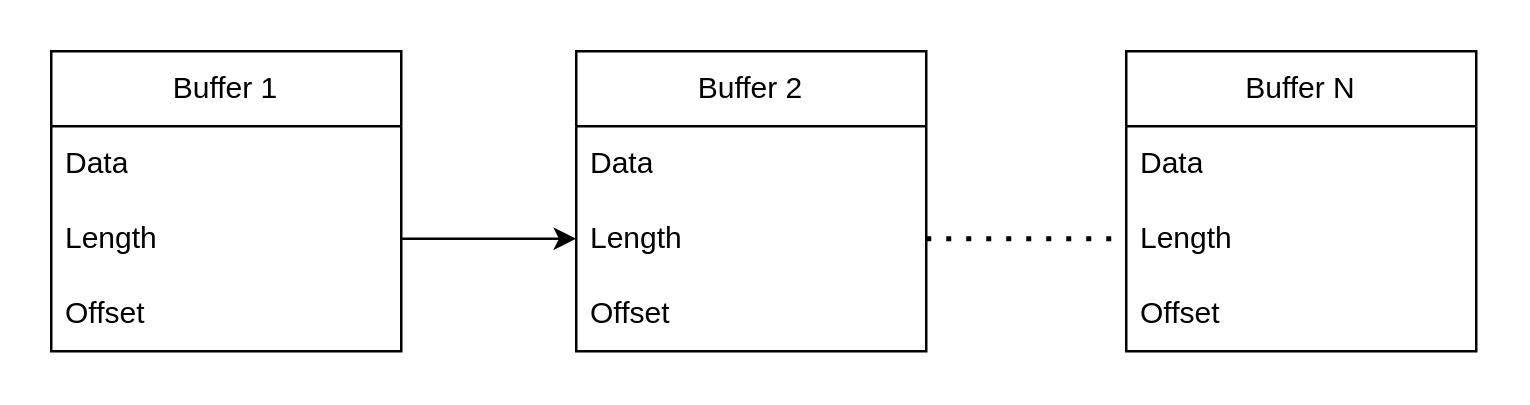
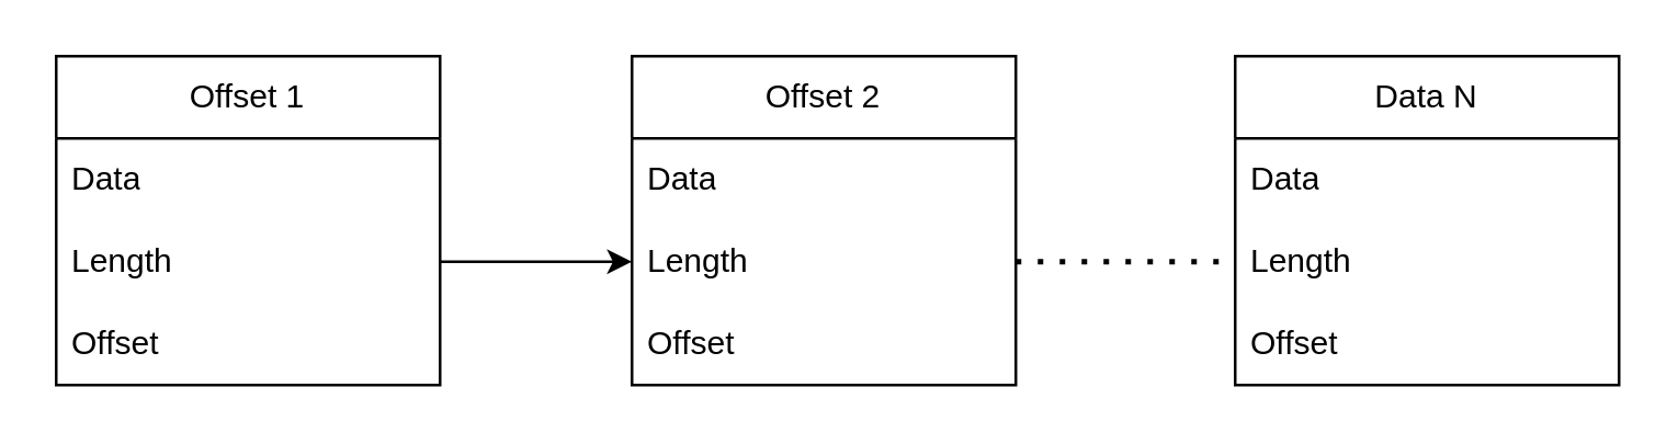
  <mxCell id="0" />
  <mxCell id="1" parent="0" />
- <mxCell id="2" value="Buffer 1" style="swimlane;fontStyle=0;childLayout=stackLayout;horizontal=1;startSize=30;horizontalStack=0;resizeParent=1;resizeParentMax=0;resizeLast=0;collapsible=1;marginBottom=0;whiteSpace=wrap;html=1;" vertex="1" parent="1"><mxGeometry x="20" y="20" width="140" height="120" as="geometry" /></mxCell>
+ <mxCell id="2" value="Offset 1" style="swimlane;fontStyle=0;childLayout=stackLayout;horizontal=1;startSize=30;horizontalStack=0;resizeParent=1;resizeParentMax=0;resizeLast=0;collapsible=1;marginBottom=0;whiteSpace=wrap;html=1;" vertex="1" parent="1"><mxGeometry x="20" y="20" width="140" height="120" as="geometry" /></mxCell>
  <mxCell id="3" value="Data" style="text;strokeColor=none;fillColor=none;align=left;verticalAlign=middle;spacingLeft=4;spacingRight=4;overflow=hidden;points=[[0,0.5],[1,0.5]];portConstraint=eastwest;rotatable=0;whiteSpace=wrap;html=1;" vertex="1" parent="2"><mxGeometry y="30" width="140" height="30" as="geometry" /></mxCell>
  <mxCell id="4" value="Length" style="text;strokeColor=none;fillColor=none;align=left;verticalAlign=middle;spacingLeft=4;spacingRight=4;overflow=hidden;points=[[0,0.5],[1,0.5]];portConstraint=eastwest;rotatable=0;whiteSpace=wrap;html=1;" vertex="1" parent="2"><mxGeometry y="60" width="140" height="30" as="geometry" /></mxCell>
  <mxCell id="5" value="Offset" style="text;strokeColor=none;fillColor=none;align=left;verticalAlign=middle;spacingLeft=4;spacingRight=4;overflow=hidden;points=[[0,0.5],[1,0.5]];portConstraint=eastwest;rotatable=0;whiteSpace=wrap;html=1;" vertex="1" parent="2"><mxGeometry y="90" width="140" height="30" as="geometry" /></mxCell>
- <mxCell id="6" value="Buffer 2" style="swimlane;fontStyle=0;childLayout=stackLayout;horizontal=1;startSize=30;horizontalStack=0;resizeParent=1;resizeParentMax=0;resizeLast=0;collapsible=1;marginBottom=0;whiteSpace=wrap;html=1;" vertex="1" parent="1"><mxGeometry x="230" y="20" width="140" height="120" as="geometry" /></mxCell>
+ <mxCell id="6" value="Offset 2" style="swimlane;fontStyle=0;childLayout=stackLayout;horizontal=1;startSize=30;horizontalStack=0;resizeParent=1;resizeParentMax=0;resizeLast=0;collapsible=1;marginBottom=0;whiteSpace=wrap;html=1;" vertex="1" parent="1"><mxGeometry x="230" y="20" width="140" height="120" as="geometry" /></mxCell>
  <mxCell id="7" value="Data" style="text;strokeColor=none;fillColor=none;align=left;verticalAlign=middle;spacingLeft=4;spacingRight=4;overflow=hidden;points=[[0,0.5],[1,0.5]];portConstraint=eastwest;rotatable=0;whiteSpace=wrap;html=1;" vertex="1" parent="6"><mxGeometry y="30" width="140" height="30" as="geometry" /></mxCell>
  <mxCell id="8" value="Length" style="text;strokeColor=none;fillColor=none;align=left;verticalAlign=middle;spacingLeft=4;spacingRight=4;overflow=hidden;points=[[0,0.5],[1,0.5]];portConstraint=eastwest;rotatable=0;whiteSpace=wrap;html=1;" vertex="1" parent="6"><mxGeometry y="60" width="140" height="30" as="geometry" /></mxCell>
  <mxCell id="9" value="Offset" style="text;strokeColor=none;fillColor=none;align=left;verticalAlign=middle;spacingLeft=4;spacingRight=4;overflow=hidden;points=[[0,0.5],[1,0.5]];portConstraint=eastwest;rotatable=0;whiteSpace=wrap;html=1;" vertex="1" parent="6"><mxGeometry y="90" width="140" height="30" as="geometry" /></mxCell>
  <mxCell id="10" value="" style="edgeStyle=orthogonalEdgeStyle;rounded=0;orthogonalLoop=1;jettySize=auto;html=1;entryX=0;entryY=0.5;entryDx=0;entryDy=0;" edge="1" parent="1" source="4" target="8"><mxGeometry relative="1" as="geometry" /></mxCell>
  <mxCell id="11" value="" style="endArrow=none;dashed=1;html=1;dashPattern=1 3;strokeWidth=2;rounded=0;exitX=1;exitY=0.5;exitDx=0;exitDy=0;entryX=0;entryY=0.5;entryDx=0;entryDy=0;" edge="1" parent="1" source="8" target="14"><mxGeometry width="50" height="50" relative="1" as="geometry"><mxPoint x="260" y="340" as="sourcePoint" /><mxPoint x="310" y="290" as="targetPoint" /></mxGeometry></mxCell>
- <mxCell id="12" value="Buffer N" style="swimlane;fontStyle=0;childLayout=stackLayout;horizontal=1;startSize=30;horizontalStack=0;resizeParent=1;resizeParentMax=0;resizeLast=0;collapsible=1;marginBottom=0;whiteSpace=wrap;html=1;" vertex="1" parent="1"><mxGeometry x="450" y="20" width="140" height="120" as="geometry" /></mxCell>
+ <mxCell id="12" value="Data N" style="swimlane;fontStyle=0;childLayout=stackLayout;horizontal=1;startSize=30;horizontalStack=0;resizeParent=1;resizeParentMax=0;resizeLast=0;collapsible=1;marginBottom=0;whiteSpace=wrap;html=1;" vertex="1" parent="1"><mxGeometry x="450" y="20" width="140" height="120" as="geometry" /></mxCell>
  <mxCell id="13" value="Data" style="text;strokeColor=none;fillColor=none;align=left;verticalAlign=middle;spacingLeft=4;spacingRight=4;overflow=hidden;points=[[0,0.5],[1,0.5]];portConstraint=eastwest;rotatable=0;whiteSpace=wrap;html=1;" vertex="1" parent="12"><mxGeometry y="30" width="140" height="30" as="geometry" /></mxCell>
  <mxCell id="14" value="Length" style="text;strokeColor=none;fillColor=none;align=left;verticalAlign=middle;spacingLeft=4;spacingRight=4;overflow=hidden;points=[[0,0.5],[1,0.5]];portConstraint=eastwest;rotatable=0;whiteSpace=wrap;html=1;" vertex="1" parent="12"><mxGeometry y="60" width="140" height="30" as="geometry" /></mxCell>
  <mxCell id="15" value="Offset" style="text;strokeColor=none;fillColor=none;align=left;verticalAlign=middle;spacingLeft=4;spacingRight=4;overflow=hidden;points=[[0,0.5],[1,0.5]];portConstraint=eastwest;rotatable=0;whiteSpace=wrap;html=1;" vertex="1" parent="12"><mxGeometry y="90" width="140" height="30" as="geometry" /></mxCell>
